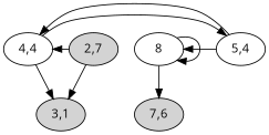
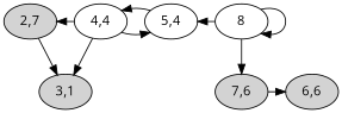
  digraph {
    fontname="Open Sans"
    node [fontname="Open Sans" style=filled]
    edge [fontname="Open Sans"]
    n1 [label="3,1"]
+   n2 [label="6,6"]
    n3 [label="7,6"]
    n4 [label="2,7"]
    n5 [label="4,4" style=""]
    n6 [label="5,4" style=""]
    8 [style=""]
    subgraph sub_1 {
      rank=same
      n1
+     n2
      n3
    }
    subgraph sub_2 {
      rank=same
      n4
      n5
      n6
      8
    }
+   n3 -> n2
    n4 -> n1
-   n5 -> n4 [dir=back]
+   n4 -> n5 [dir=back]
    n5 -> n1
    n5 -> n6
    n6 -> n5
-   8 -> n6 [dir=back]
+   n6 -> 8 [dir=back]
    8 -> n3
    8 -> 8
  }
